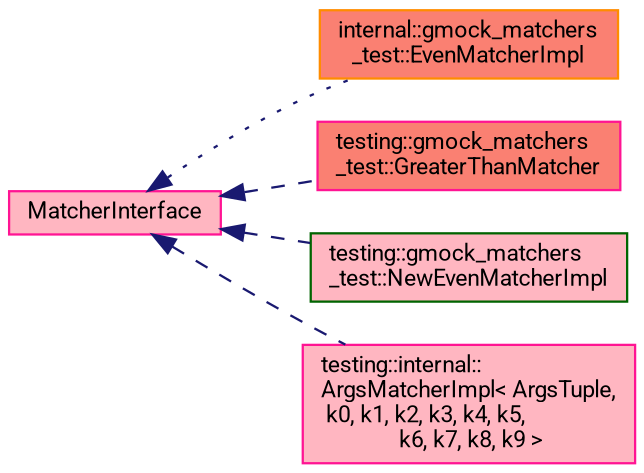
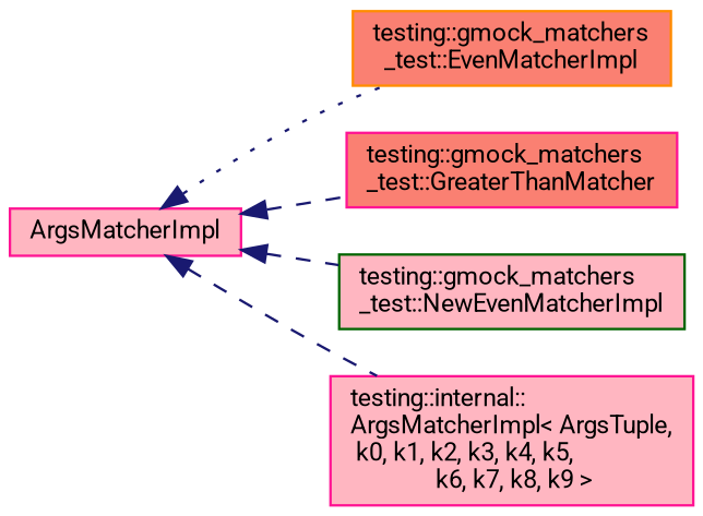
  digraph {
    fontname=Roboto
    rankdir=LR
    node [color=deeppink fillcolor=lightpink fontname=Roboto fontsize=10 shape=record style=filled]
    edge [color=midnightblue dir=back fontname=Roboto fontsize=10 labelfontname=Helvetica labelfontsize=10 style=dashed]
-   n1 [height=0.2 label=MatcherInterface width=0.4]
-   n2 [color=darkorange fillcolor=salmon height=0.2 label="internal::gmock_matchers\l_test::EvenMatcherImpl" width=0.4]
+   n1 [height=0.2 label=ArgsMatcherImpl width=0.4]
+   n2 [color=darkorange fillcolor=salmon height=0.2 label="testing::gmock_matchers\l_test::EvenMatcherImpl" width=0.4]
    n3 [fillcolor=salmon height=0.2 label="testing::gmock_matchers\l_test::GreaterThanMatcher" width=0.4]
    n4 [color=darkgreen height=0.2 label="testing::gmock_matchers\l_test::NewEvenMatcherImpl" width=0.4]
    n5 [height=0.2 label="testing::internal::\lArgsMatcherImpl\< ArgsTuple,\l k0, k1, k2, k3, k4, k5,\l k6, k7, k8, k9 \>" width=0.4]
    n1 -> n2 [style=dotted]
    n1 -> n3
    n1 -> n4
    n1 -> n5
  }
